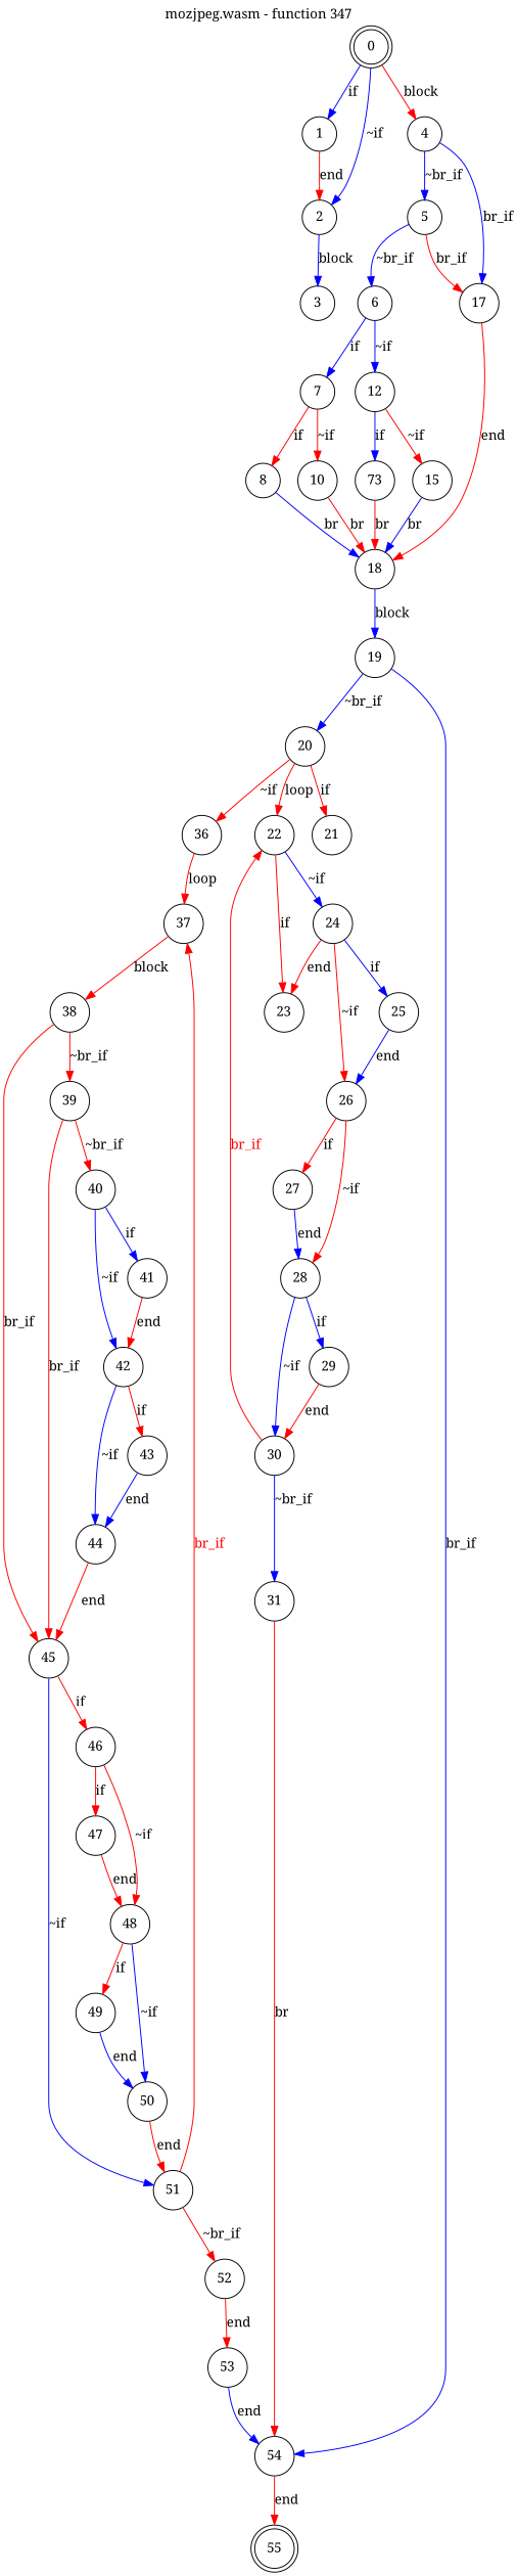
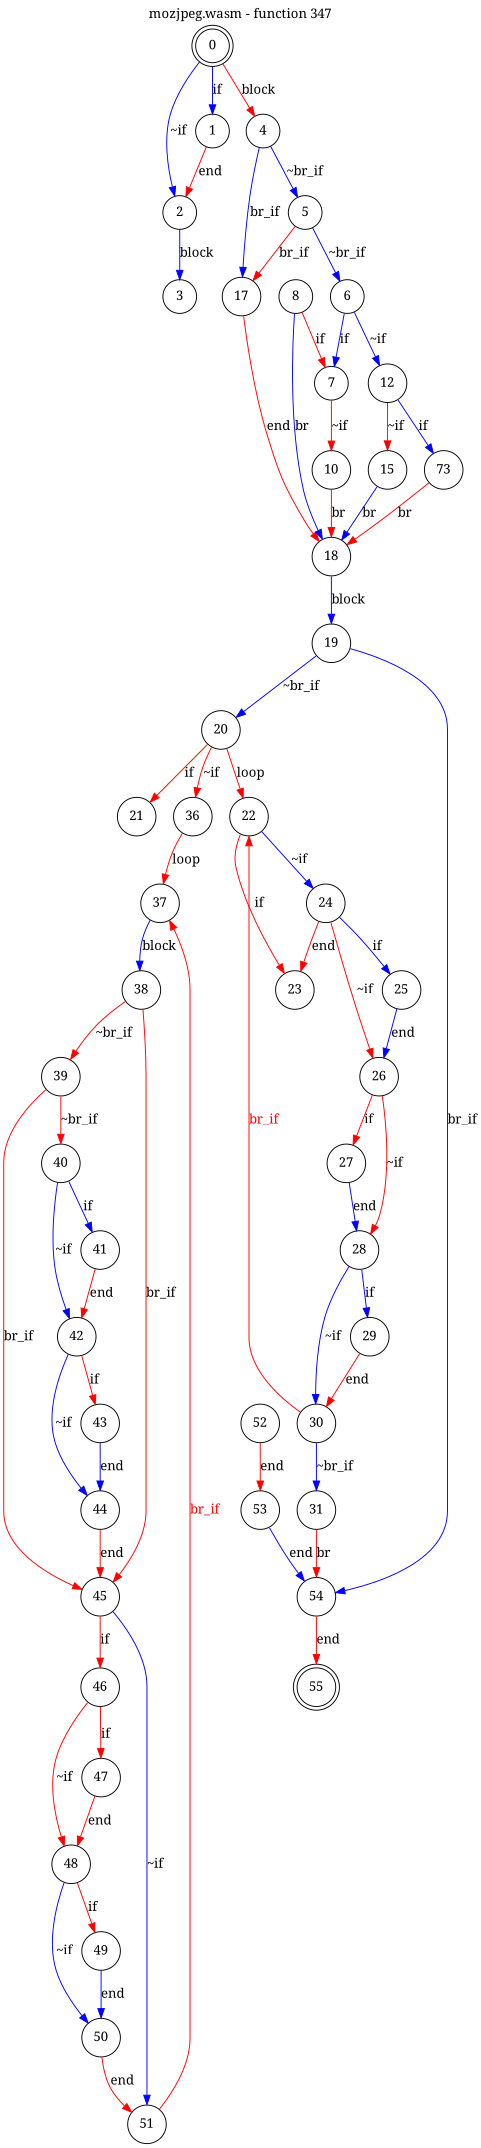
  digraph {
    fontname="Noto Serif"
    label="mozjpeg.wasm - function 347"
    labelfontcolor=black
    labelfontname=Helvetica
    labelfontsize=16
    labelloc=t
    node [fontname="Noto Serif" shape=circle]
    edge [color=red fontname="Noto Serif"]
    0 [shape=doublecircle]
    1
    2
    4
    3
    55 [shape=doublecircle]
    5
    17
    6
    18
    7
    12
    19
    8
    10
    n16 [label=73]
    15
    20
    54
    21
    36
    22
    37
    23
    24
    38
    25
    26
    27
    28
    29
    30
    31
    39
    45
    40
    46
    51
    41
    42
    47
    48
    52
    43
    44
    49
    50
    53
    0 -> 1 [color=blue label=if]
    0 -> 2 [color=blue label="~if"]
    0 -> 4 [label=block]
    1 -> 2 [label=end]
    2 -> 3 [color=blue label=block]
    4 -> 5 [color=blue label="~br_if"]
    4 -> 17 [color=blue label=br_if]
    5 -> 17 [label=br_if]
    5 -> 6 [color=blue label="~br_if"]
    17 -> 18 [label=end]
    6 -> 7 [color=blue label=if]
    6 -> 12 [color=blue label="~if"]
    18 -> 19 [color=blue label=block]
-   7 -> 8 [label=if]
+   8 -> 7 [label=if]
    7 -> 10 [label="~if"]
    12 -> n16 [color=blue label=if]
    12 -> 15 [label="~if"]
    19 -> 20 [color=blue label="~br_if"]
    19 -> 54 [color=blue label=br_if]
    8 -> 18 [color=blue label=br]
    10 -> 18 [label=br]
    n16 -> 18 [label=br]
    15 -> 18 [color=blue label=br]
    20 -> 21 [label=if]
    20 -> 36 [label="~if"]
    20 -> 22 [label=loop]
    54 -> 55 [label=end]
    36 -> 37 [label=loop]
    22 -> 23 [label=if]
    22 -> 24 [color=blue label="~if"]
-   37 -> 38 [label=block]
+   37 -> 38 [color=blue label=block]
    24 -> 23 [label=end]
    24 -> 25 [color=blue label=if]
    24 -> 26 [label="~if"]
    38 -> 39 [label="~br_if"]
    38 -> 45 [label=br_if]
    25 -> 26 [color=blue label=end]
    26 -> 27 [label=if]
    26 -> 28 [label="~if"]
    27 -> 28 [color=blue label=end]
    28 -> 29 [color=blue label=if]
    28 -> 30 [color=blue label="~if"]
    29 -> 30 [label=end]
    30 -> 22 [fontcolor=red label=br_if]
    30 -> 31 [color=blue label="~br_if"]
    31 -> 54 [label=br]
    39 -> 45 [label=br_if]
    39 -> 40 [label="~br_if"]
    45 -> 46 [label=if]
    45 -> 51 [color=blue label="~if"]
    40 -> 41 [color=blue label=if]
    40 -> 42 [color=blue label="~if"]
    46 -> 47 [label=if]
    46 -> 48 [label="~if"]
    51 -> 37 [fontcolor=red label=br_if]
-   51 -> 52 [label="~br_if"]
    41 -> 42 [label=end]
    42 -> 43 [label=if]
    42 -> 44 [color=blue label="~if"]
    47 -> 48 [label=end]
    48 -> 49 [label=if]
    48 -> 50 [color=blue label="~if"]
    52 -> 53 [label=end]
    43 -> 44 [color=blue label=end]
    44 -> 45 [label=end]
    49 -> 50 [color=blue label=end]
    50 -> 51 [label=end]
    53 -> 54 [color=blue label=end]
  }
